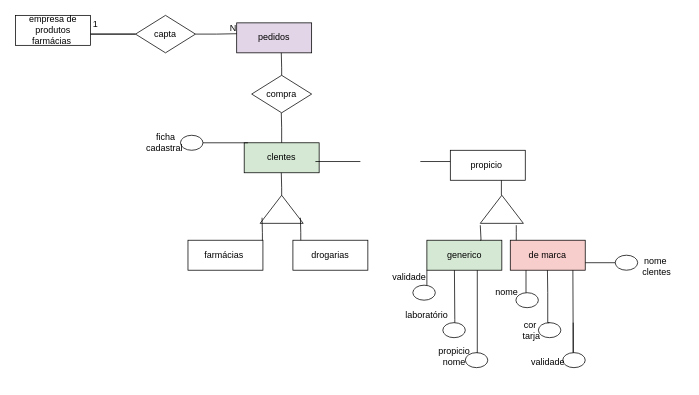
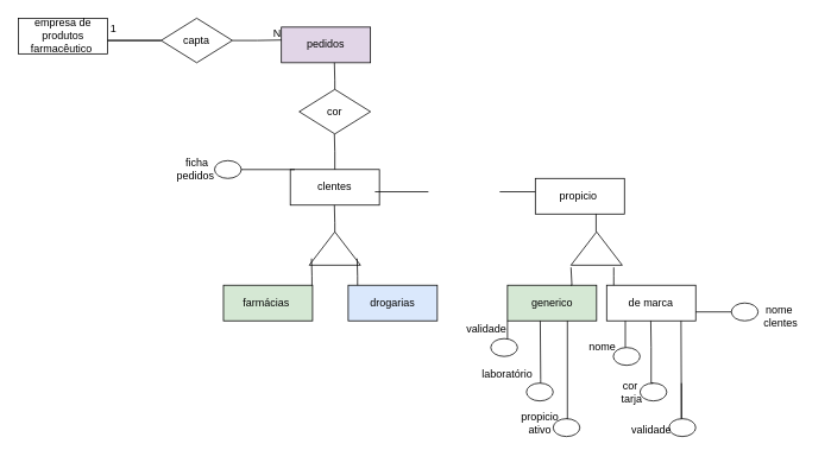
  <mxCell id="0" />
  <mxCell id="1" parent="0" />
  <mxCell id="2" value="&lt;font style=&quot;vertical-align: inherit&quot;&gt;&lt;font style=&quot;vertical-align: inherit&quot;&gt;capta&lt;/font&gt;&lt;/font&gt;" style="shape=rhombus;perimeter=rhombusPerimeter;whiteSpace=wrap;html=1;align=center;" vertex="1" parent="1"><mxGeometry x="180" y="20" width="80" height="50" as="geometry" /></mxCell>
- <mxCell id="3" value="empresa de produtos farmácias&amp;nbsp;" style="whiteSpace=wrap;html=1;align=center;" vertex="1" parent="1"><mxGeometry x="20" y="20" width="100" height="40" as="geometry" /></mxCell>
- <mxCell id="4" value="clentes" style="whiteSpace=wrap;html=1;align=center;fillColor=#d5e8d4;" vertex="1" parent="1"><mxGeometry x="325" y="190" width="100" height="40" as="geometry" /></mxCell>
+ <mxCell id="3" value="empresa de produtos farmacêutico&amp;nbsp;" style="whiteSpace=wrap;html=1;align=center;" vertex="1" parent="1"><mxGeometry x="20" y="20" width="100" height="40" as="geometry" /></mxCell>
+ <mxCell id="4" value="clentes" style="whiteSpace=wrap;html=1;align=center;" vertex="1" parent="1"><mxGeometry x="325" y="190" width="100" height="40" as="geometry" /></mxCell>
  <mxCell id="5" value="propicio&amp;nbsp;" style="whiteSpace=wrap;html=1;align=center;" vertex="1" parent="1"><mxGeometry x="600" y="200" width="100" height="40" as="geometry" /></mxCell>
  <mxCell id="6" value="pedidos" style="whiteSpace=wrap;html=1;align=center;fillColor=#e1d5e7;" vertex="1" parent="1"><mxGeometry x="315" y="30" width="100" height="40" as="geometry" /></mxCell>
  <mxCell id="7" value="" style="endArrow=none;html=1;rounded=0;edgeStyle=orthogonalEdgeStyle;" edge="1" parent="1"><mxGeometry relative="1" as="geometry"><mxPoint x="260" y="45" as="sourcePoint" /><mxPoint x="315" y="44.5" as="targetPoint" /><Array as="points"><mxPoint x="288" y="45" /></Array></mxGeometry></mxCell>
  <mxCell id="8" value="N" style="resizable=0;html=1;align=right;verticalAlign=bottom;" connectable="0" vertex="1" parent="7"><mxGeometry x="1" relative="1" as="geometry" /></mxCell>
  <mxCell id="9" value="" style="endArrow=none;html=1;rounded=0;edgeStyle=orthogonalEdgeStyle;" edge="1" parent="1"><mxGeometry relative="1" as="geometry"><mxPoint x="120" y="45" as="sourcePoint" /><mxPoint x="120" y="45" as="targetPoint" /><Array as="points"><mxPoint x="180" y="44.5" /><mxPoint x="180" y="44.5" /></Array></mxGeometry></mxCell>
  <mxCell id="10" value="1" style="resizable=0;html=1;align=right;verticalAlign=bottom;" connectable="0" vertex="1" parent="9"><mxGeometry x="1" relative="1" as="geometry"><mxPoint x="10" y="-5" as="offset" /></mxGeometry></mxCell>
- <mxCell id="11" value="&lt;font style=&quot;vertical-align: inherit&quot;&gt;&lt;font style=&quot;vertical-align: inherit&quot;&gt;compra&lt;/font&gt;&lt;/font&gt;" style="shape=rhombus;perimeter=rhombusPerimeter;whiteSpace=wrap;html=1;align=center;" vertex="1" parent="1"><mxGeometry x="335" y="100" width="80" height="50" as="geometry" /></mxCell>
+ <mxCell id="11" value="&lt;font style=&quot;vertical-align: inherit&quot;&gt;&lt;font style=&quot;vertical-align: inherit&quot;&gt;cor&lt;/font&gt;&lt;/font&gt;" style="shape=rhombus;perimeter=rhombusPerimeter;whiteSpace=wrap;html=1;align=center;" vertex="1" parent="1"><mxGeometry x="335" y="100" width="80" height="50" as="geometry" /></mxCell>
  <mxCell id="12" value="" style="triangle;whiteSpace=wrap;html=1;rotation=-90;" vertex="1" parent="1"><mxGeometry x="356.25" y="250" width="37.5" height="57.5" as="geometry" /></mxCell>
  <mxCell id="13" value="" style="line;strokeWidth=1;rotatable=0;dashed=0;labelPosition=right;align=left;verticalAlign=middle;spacingTop=0;spacingLeft=6;points=[];portConstraint=eastwest;" vertex="1" parent="1"><mxGeometry x="420" y="210" width="60" height="10" as="geometry" /></mxCell>
  <mxCell id="14" value="" style="endArrow=none;html=1;rounded=0;shadow=0;edgeStyle=orthogonalEdgeStyle;" edge="1" parent="1"><mxGeometry relative="1" as="geometry"><mxPoint x="375" y="190" as="sourcePoint" /><mxPoint x="374.5" y="150" as="targetPoint" /><Array as="points"><mxPoint x="375" y="170" /></Array></mxGeometry></mxCell>
  <mxCell id="15" value="" style="resizable=0;html=1;align=right;verticalAlign=bottom;" connectable="0" vertex="1" parent="14"><mxGeometry x="1" relative="1" as="geometry" /></mxCell>
  <mxCell id="16" value="" style="endArrow=none;html=1;rounded=0;shadow=0;edgeStyle=orthogonalEdgeStyle;" edge="1" parent="1"><mxGeometry relative="1" as="geometry"><mxPoint x="375" y="260" as="sourcePoint" /><mxPoint x="374.5" y="230" as="targetPoint" /><Array as="points"><mxPoint x="375.5" y="250" /></Array></mxGeometry></mxCell>
  <mxCell id="17" value="" style="resizable=0;html=1;align=right;verticalAlign=bottom;" connectable="0" vertex="1" parent="16"><mxGeometry x="1" relative="1" as="geometry" /></mxCell>
- <mxCell id="18" value="farmácias&amp;nbsp;" style="whiteSpace=wrap;html=1;align=center;" vertex="1" parent="1"><mxGeometry x="250" y="320" width="100" height="40" as="geometry" /></mxCell>
- <mxCell id="19" value="drogarias" style="whiteSpace=wrap;html=1;align=center;" vertex="1" parent="1"><mxGeometry x="390" y="320" width="100" height="40" as="geometry" /></mxCell>
+ <mxCell id="18" value="farmácias&amp;nbsp;" style="whiteSpace=wrap;html=1;align=center;fillColor=#d5e8d4;" vertex="1" parent="1"><mxGeometry x="250" y="320" width="100" height="40" as="geometry" /></mxCell>
+ <mxCell id="19" value="drogarias" style="whiteSpace=wrap;html=1;align=center;fillColor=#dae8fc;" vertex="1" parent="1"><mxGeometry x="390" y="320" width="100" height="40" as="geometry" /></mxCell>
  <mxCell id="20" value="" style="endArrow=none;html=1;rounded=0;shadow=0;edgeStyle=orthogonalEdgeStyle;" edge="1" parent="1"><mxGeometry relative="1" as="geometry"><mxPoint x="375" y="100" as="sourcePoint" /><mxPoint x="374.5" y="70" as="targetPoint" /><Array as="points"><mxPoint x="375" y="90" /></Array></mxGeometry></mxCell>
  <mxCell id="21" value="" style="resizable=0;html=1;align=right;verticalAlign=bottom;" connectable="0" vertex="1" parent="20"><mxGeometry x="1" relative="1" as="geometry" /></mxCell>
  <mxCell id="22" value="" style="endArrow=none;html=1;rounded=0;shadow=0;edgeStyle=orthogonalEdgeStyle;" edge="1" parent="1"><mxGeometry relative="1" as="geometry"><mxPoint x="400.5" y="320" as="sourcePoint" /><mxPoint x="400" y="290" as="targetPoint" /><Array as="points"><mxPoint x="401" y="310" /></Array></mxGeometry></mxCell>
  <mxCell id="23" value="" style="resizable=0;html=1;align=right;verticalAlign=bottom;" connectable="0" vertex="1" parent="22"><mxGeometry x="1" relative="1" as="geometry" /></mxCell>
  <mxCell id="24" value="" style="endArrow=none;html=1;rounded=0;shadow=0;edgeStyle=orthogonalEdgeStyle;" edge="1" parent="1"><mxGeometry relative="1" as="geometry"><mxPoint x="349.32" y="320" as="sourcePoint" /><mxPoint x="348.82" y="290" as="targetPoint" /><Array as="points"><mxPoint x="349.82" y="310" /></Array></mxGeometry></mxCell>
  <mxCell id="25" value="" style="resizable=0;html=1;align=right;verticalAlign=bottom;" connectable="0" vertex="1" parent="24"><mxGeometry x="1" relative="1" as="geometry" /></mxCell>
  <mxCell id="26" value="" style="line;strokeWidth=1;rotatable=0;dashed=0;labelPosition=right;align=left;verticalAlign=middle;spacingTop=0;spacingLeft=6;points=[];portConstraint=eastwest;" vertex="1" parent="1"><mxGeometry x="560" y="210" width="40" height="10" as="geometry" /></mxCell>
  <mxCell id="27" value="&lt;font style=&quot;vertical-align: inherit&quot;&gt;&lt;font style=&quot;vertical-align: inherit&quot;&gt;generico&lt;/font&gt;&lt;/font&gt;" style="whiteSpace=wrap;html=1;align=center;fillColor=#d5e8d4;" vertex="1" parent="1"><mxGeometry x="568.75" y="320" width="100" height="40" as="geometry" /></mxCell>
- <mxCell id="28" value="&lt;font style=&quot;vertical-align: inherit&quot;&gt;&lt;font style=&quot;vertical-align: inherit&quot;&gt;de marca&lt;/font&gt;&lt;/font&gt;" style="whiteSpace=wrap;html=1;align=center;fillColor=#f8cecc;" vertex="1" parent="1"><mxGeometry x="680" y="320" width="100" height="40" as="geometry" /></mxCell>
+ <mxCell id="28" value="&lt;font style=&quot;vertical-align: inherit&quot;&gt;&lt;font style=&quot;vertical-align: inherit&quot;&gt;de marca&lt;/font&gt;&lt;/font&gt;" style="whiteSpace=wrap;html=1;align=center;" vertex="1" parent="1"><mxGeometry x="680" y="320" width="100" height="40" as="geometry" /></mxCell>
  <mxCell id="29" value="" style="triangle;whiteSpace=wrap;html=1;rotation=-90;" vertex="1" parent="1"><mxGeometry x="650" y="250" width="37.5" height="57.5" as="geometry" /></mxCell>
  <mxCell id="30" value="" style="endArrow=none;html=1;rounded=0;shadow=0;edgeStyle=orthogonalEdgeStyle;" edge="1" parent="1"><mxGeometry relative="1" as="geometry"><mxPoint x="640" y="320" as="sourcePoint" /><mxPoint x="640" y="300" as="targetPoint" /><Array as="points"><mxPoint x="641" y="320" /></Array></mxGeometry></mxCell>
  <mxCell id="31" value="" style="resizable=0;html=1;align=right;verticalAlign=bottom;" connectable="0" vertex="1" parent="30"><mxGeometry x="1" relative="1" as="geometry" /></mxCell>
  <mxCell id="32" value="" style="endArrow=none;html=1;rounded=0;shadow=0;edgeStyle=orthogonalEdgeStyle;" edge="1" parent="1"><mxGeometry relative="1" as="geometry"><mxPoint x="688" y="320" as="sourcePoint" /><mxPoint x="688" y="300" as="targetPoint" /><Array as="points"><mxPoint x="688.5" y="310" /></Array></mxGeometry></mxCell>
  <mxCell id="33" value="" style="resizable=0;html=1;align=right;verticalAlign=bottom;" connectable="0" vertex="1" parent="32"><mxGeometry x="1" relative="1" as="geometry" /></mxCell>
  <mxCell id="34" value="" style="endArrow=none;html=1;rounded=0;shadow=0;edgeStyle=orthogonalEdgeStyle;" edge="1" parent="1"><mxGeometry relative="1" as="geometry"><mxPoint x="668.16" y="260" as="sourcePoint" /><mxPoint x="668.16" y="240" as="targetPoint" /><Array as="points"><mxPoint x="669.16" y="260" /></Array></mxGeometry></mxCell>
  <mxCell id="35" value="" style="resizable=0;html=1;align=right;verticalAlign=bottom;" connectable="0" vertex="1" parent="34"><mxGeometry x="1" relative="1" as="geometry" /></mxCell>
  <mxCell id="36" value="" style="ellipse;whiteSpace=wrap;html=1;align=center;" vertex="1" parent="1"><mxGeometry x="550" y="380" width="30" height="20" as="geometry" /></mxCell>
  <mxCell id="37" value="" style="ellipse;whiteSpace=wrap;html=1;align=center;" vertex="1" parent="1"><mxGeometry x="717.5" y="430" width="30" height="20" as="geometry" /></mxCell>
  <mxCell id="38" value="" style="ellipse;whiteSpace=wrap;html=1;align=center;" vertex="1" parent="1"><mxGeometry x="687.5" y="390" width="30" height="20" as="geometry" /></mxCell>
  <mxCell id="39" value="" style="ellipse;whiteSpace=wrap;html=1;align=center;" vertex="1" parent="1"><mxGeometry x="240" y="180" width="30" height="20" as="geometry" /></mxCell>
  <mxCell id="40" value="" style="ellipse;whiteSpace=wrap;html=1;align=center;" vertex="1" parent="1"><mxGeometry x="750" y="470" width="30" height="20" as="geometry" /></mxCell>
  <mxCell id="41" value="" style="ellipse;whiteSpace=wrap;html=1;align=center;" vertex="1" parent="1"><mxGeometry x="820" y="340" width="30" height="20" as="geometry" /></mxCell>
  <mxCell id="42" value="" style="endArrow=none;html=1;rounded=0;shadow=0;edgeStyle=orthogonalEdgeStyle;" edge="1" parent="1"><mxGeometry relative="1" as="geometry"><mxPoint x="568.75" y="380" as="sourcePoint" /><mxPoint x="568.75" y="360" as="targetPoint" /><Array as="points"><mxPoint x="569.75" y="380" /></Array></mxGeometry></mxCell>
  <mxCell id="43" value="" style="resizable=0;html=1;align=right;verticalAlign=bottom;" connectable="0" vertex="1" parent="42"><mxGeometry x="1" relative="1" as="geometry" /></mxCell>
  <mxCell id="44" value="&lt;font style=&quot;vertical-align: inherit&quot;&gt;&lt;font style=&quot;vertical-align: inherit&quot;&gt;validade&lt;/font&gt;&lt;/font&gt;" style="text;html=1;align=center;verticalAlign=middle;resizable=0;points=[];autosize=1;strokeColor=none;fillColor=none;" vertex="1" parent="1"><mxGeometry x="515" y="360" width="60" height="20" as="geometry" /></mxCell>
  <mxCell id="45" value="" style="ellipse;whiteSpace=wrap;html=1;align=center;" vertex="1" parent="1"><mxGeometry x="590" y="430" width="30" height="20" as="geometry" /></mxCell>
  <mxCell id="46" value="&lt;font style=&quot;vertical-align: inherit&quot;&gt;&lt;font style=&quot;vertical-align: inherit&quot;&gt;&lt;font style=&quot;vertical-align: inherit&quot;&gt;&lt;font style=&quot;vertical-align: inherit&quot;&gt;laboratório&amp;nbsp;&lt;/font&gt;&lt;/font&gt;&lt;/font&gt;&lt;/font&gt;" style="text;html=1;align=center;verticalAlign=middle;resizable=0;points=[];autosize=1;strokeColor=none;fillColor=none;" vertex="1" parent="1"><mxGeometry x="530" y="410" width="80" height="20" as="geometry" /></mxCell>
  <mxCell id="47" value="" style="ellipse;whiteSpace=wrap;html=1;align=center;" vertex="1" parent="1"><mxGeometry x="620" y="470" width="30" height="20" as="geometry" /></mxCell>
  <mxCell id="48" value="" style="endArrow=none;html=1;rounded=0;shadow=0;edgeStyle=orthogonalEdgeStyle;exitX=0.5;exitY=0;exitDx=0;exitDy=0;" edge="1" parent="1" source="47"><mxGeometry relative="1" as="geometry"><mxPoint x="636" y="426" as="sourcePoint" /><mxPoint x="636" y="360" as="targetPoint" /><Array as="points"><mxPoint x="636" y="470" /></Array></mxGeometry></mxCell>
  <mxCell id="49" value="" style="resizable=0;html=1;align=right;verticalAlign=bottom;" connectable="0" vertex="1" parent="48"><mxGeometry x="1" relative="1" as="geometry" /></mxCell>
  <mxCell id="50" value="" style="endArrow=none;html=1;rounded=0;shadow=0;edgeStyle=orthogonalEdgeStyle;" edge="1" parent="1"><mxGeometry relative="1" as="geometry"><mxPoint x="606" y="430" as="sourcePoint" /><mxPoint x="605.5" y="360" as="targetPoint" /><Array as="points"><mxPoint x="606" y="426" /><mxPoint x="606" y="426" /></Array></mxGeometry></mxCell>
  <mxCell id="51" value="" style="resizable=0;html=1;align=right;verticalAlign=bottom;" connectable="0" vertex="1" parent="50"><mxGeometry x="1" relative="1" as="geometry" /></mxCell>
- <mxCell id="52" value="&lt;font style=&quot;vertical-align: inherit&quot;&gt;&lt;font style=&quot;vertical-align: inherit&quot;&gt;propicio&lt;br&gt;nome&lt;br&gt;&lt;/font&gt;&lt;/font&gt;" style="text;html=1;align=center;verticalAlign=middle;resizable=0;points=[];autosize=1;strokeColor=none;fillColor=none;" vertex="1" parent="1"><mxGeometry x="575" y="460" width="60" height="30" as="geometry" /></mxCell>
+ <mxCell id="52" value="&lt;font style=&quot;vertical-align: inherit&quot;&gt;&lt;font style=&quot;vertical-align: inherit&quot;&gt;propicio&lt;br&gt;ativo&lt;br&gt;&lt;/font&gt;&lt;/font&gt;" style="text;html=1;align=center;verticalAlign=middle;resizable=0;points=[];autosize=1;strokeColor=none;fillColor=none;" vertex="1" parent="1"><mxGeometry x="575" y="460" width="60" height="30" as="geometry" /></mxCell>
  <mxCell id="53" value="" style="endArrow=none;html=1;rounded=0;shadow=0;edgeStyle=orthogonalEdgeStyle;" edge="1" parent="1"><mxGeometry relative="1" as="geometry"><mxPoint x="701" y="390" as="sourcePoint" /><mxPoint x="701" y="360" as="targetPoint" /><Array as="points"><mxPoint x="701" y="390" /></Array></mxGeometry></mxCell>
  <mxCell id="54" value="" style="resizable=0;html=1;align=right;verticalAlign=bottom;" connectable="0" vertex="1" parent="53"><mxGeometry x="1" relative="1" as="geometry" /></mxCell>
  <mxCell id="55" value="" style="endArrow=none;html=1;rounded=0;shadow=0;edgeStyle=orthogonalEdgeStyle;exitX=0.5;exitY=0;exitDx=0;exitDy=0;" edge="1" parent="1" source="37"><mxGeometry relative="1" as="geometry"><mxPoint x="729.58" y="390" as="sourcePoint" /><mxPoint x="729.58" y="360" as="targetPoint" /><Array as="points"><mxPoint x="730" y="430" /><mxPoint x="730" y="390" /></Array></mxGeometry></mxCell>
  <mxCell id="56" value="" style="resizable=0;html=1;align=right;verticalAlign=bottom;" connectable="0" vertex="1" parent="55"><mxGeometry x="1" relative="1" as="geometry" /></mxCell>
  <mxCell id="57" value="" style="endArrow=none;html=1;rounded=0;shadow=0;edgeStyle=orthogonalEdgeStyle;" edge="1" parent="1"><mxGeometry relative="1" as="geometry"><mxPoint x="764" y="430" as="sourcePoint" /><mxPoint x="763.54" y="360" as="targetPoint" /><Array as="points"><mxPoint x="764" y="430" /><mxPoint x="764" y="470" /><mxPoint x="764" y="470" /></Array></mxGeometry></mxCell>
  <mxCell id="58" value="" style="resizable=0;html=1;align=right;verticalAlign=bottom;" connectable="0" vertex="1" parent="57"><mxGeometry x="1" relative="1" as="geometry" /></mxCell>
  <mxCell id="59" value="&lt;font style=&quot;vertical-align: inherit&quot;&gt;&lt;font style=&quot;vertical-align: inherit&quot;&gt;nome&lt;/font&gt;&lt;/font&gt;" style="text;html=1;align=center;verticalAlign=middle;resizable=0;points=[];autosize=1;strokeColor=none;fillColor=none;" vertex="1" parent="1"><mxGeometry x="650" y="380" width="50" height="20" as="geometry" /></mxCell>
  <mxCell id="60" value="&lt;font style=&quot;vertical-align: inherit&quot;&gt;&lt;font style=&quot;vertical-align: inherit&quot;&gt;cor&amp;nbsp;&lt;br&gt;tarja&lt;br&gt;&lt;/font&gt;&lt;/font&gt;" style="text;html=1;align=center;verticalAlign=middle;resizable=0;points=[];autosize=1;strokeColor=none;fillColor=none;" vertex="1" parent="1"><mxGeometry x="687.5" y="425" width="40" height="30" as="geometry" /></mxCell>
  <mxCell id="61" value="&lt;font style=&quot;vertical-align: inherit&quot;&gt;&lt;font style=&quot;vertical-align: inherit&quot;&gt;validade&lt;br&gt;&lt;br&gt;&lt;/font&gt;&lt;/font&gt;" style="text;html=1;align=center;verticalAlign=middle;resizable=0;points=[];autosize=1;strokeColor=none;fillColor=none;" vertex="1" parent="1"><mxGeometry x="700" y="475" width="60" height="30" as="geometry" /></mxCell>
  <mxCell id="62" value="" style="line;strokeWidth=1;rotatable=0;dashed=0;labelPosition=right;align=left;verticalAlign=middle;spacingTop=0;spacingLeft=6;points=[];portConstraint=eastwest;" vertex="1" parent="1"><mxGeometry x="780" y="345" width="40" height="10" as="geometry" /></mxCell>
  <mxCell id="63" value="&lt;font style=&quot;vertical-align: inherit&quot;&gt;&lt;font style=&quot;vertical-align: inherit&quot;&gt;nome&amp;nbsp;&lt;br&gt;clentes&lt;br&gt;&lt;/font&gt;&lt;/font&gt;" style="text;html=1;align=center;verticalAlign=middle;resizable=0;points=[];autosize=1;strokeColor=none;fillColor=none;" vertex="1" parent="1"><mxGeometry x="840" y="340" width="70" height="30" as="geometry" /></mxCell>
  <mxCell id="64" value="" style="line;strokeWidth=1;rotatable=0;dashed=0;labelPosition=right;align=left;verticalAlign=middle;spacingTop=0;spacingLeft=6;points=[];portConstraint=eastwest;" vertex="1" parent="1"><mxGeometry x="270" y="185" width="60" height="10" as="geometry" /></mxCell>
- <mxCell id="65" value="&lt;font style=&quot;vertical-align: inherit&quot;&gt;&lt;font style=&quot;vertical-align: inherit&quot;&gt;ficha&lt;br&gt;cadastral&amp;nbsp;&lt;br&gt;&lt;/font&gt;&lt;/font&gt;" style="text;html=1;align=center;verticalAlign=middle;resizable=0;points=[];autosize=1;strokeColor=none;fillColor=none;" vertex="1" parent="1"><mxGeometry x="185" y="175" width="70" height="30" as="geometry" /></mxCell>
+ <mxCell id="65" value="&lt;font style=&quot;vertical-align: inherit&quot;&gt;&lt;font style=&quot;vertical-align: inherit&quot;&gt;ficha&lt;br&gt;pedidos&amp;nbsp;&lt;br&gt;&lt;/font&gt;&lt;/font&gt;" style="text;html=1;align=center;verticalAlign=middle;resizable=0;points=[];autosize=1;strokeColor=none;fillColor=none;" vertex="1" parent="1"><mxGeometry x="185" y="175" width="70" height="30" as="geometry" /></mxCell>
